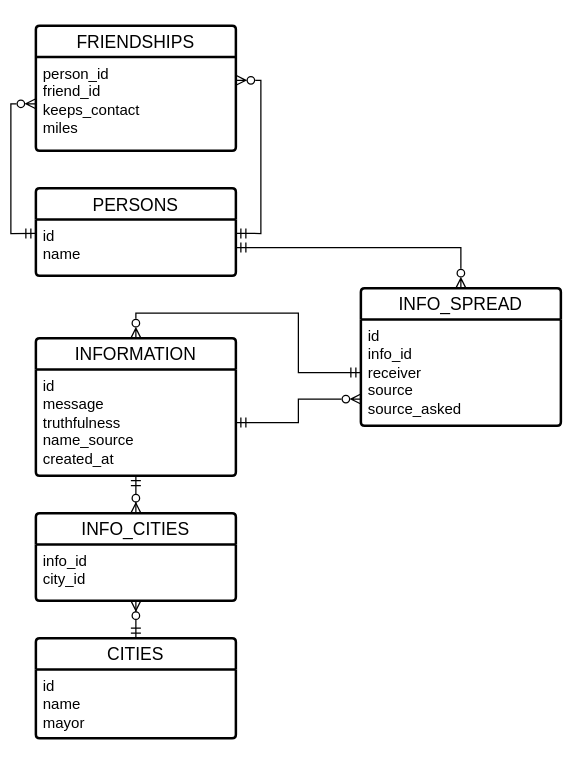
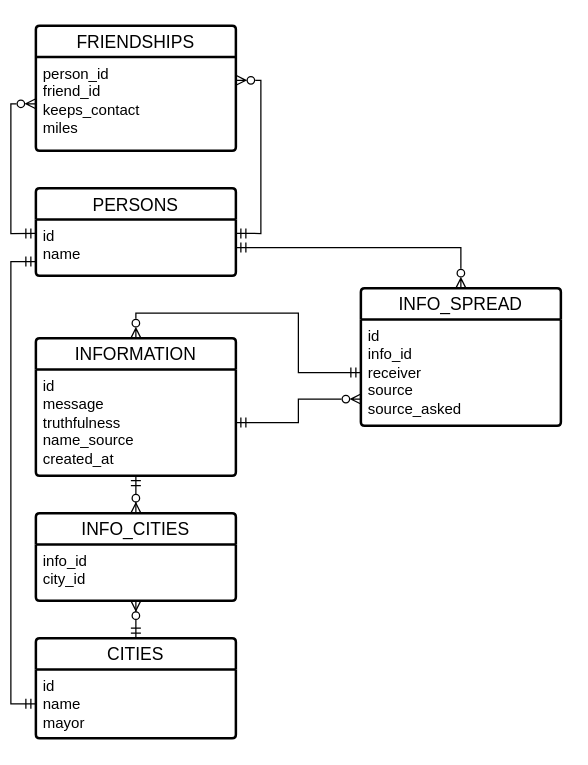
  <mxCell id="0" />
  <mxCell id="1" parent="0" />
  <mxCell id="2" value="&lt;p style=&quot;line-height: 100%;&quot;&gt;PERSONS&lt;/p&gt;" style="swimlane;childLayout=stackLayout;horizontal=1;startSize=25;horizontalStack=0;rounded=1;fontSize=14;fontStyle=0;strokeWidth=2;resizeParent=0;resizeLast=1;shadow=0;dashed=0;align=center;arcSize=4;whiteSpace=wrap;html=1;spacing=10;" parent="1" vertex="1"><mxGeometry x="20" y="150" width="160" height="70" as="geometry" /></mxCell>
  <mxCell id="3" value="&lt;div&gt;id&lt;/div&gt;&lt;div&gt;name&lt;/div&gt;" style="align=left;strokeColor=none;fillColor=none;spacingLeft=4;fontSize=12;verticalAlign=top;resizable=0;rotatable=0;part=1;html=1;" parent="2" vertex="1"><mxGeometry y="25" width="160" height="45" as="geometry" /></mxCell>
  <mxCell id="4" style="edgeStyle=orthogonalEdgeStyle;rounded=0;orthogonalLoop=1;jettySize=auto;html=1;exitX=0.5;exitY=1;exitDx=0;exitDy=0;" parent="2" source="3" target="3" edge="1"><mxGeometry relative="1" as="geometry" /></mxCell>
  <mxCell id="5" value="FRIENDSHIPS" style="swimlane;childLayout=stackLayout;horizontal=1;startSize=25;horizontalStack=0;rounded=1;fontSize=14;fontStyle=0;strokeWidth=2;resizeParent=0;resizeLast=1;shadow=0;dashed=0;align=center;arcSize=4;whiteSpace=wrap;html=1;" parent="1" vertex="1"><mxGeometry x="20" y="20" width="160" height="100" as="geometry" /></mxCell>
  <mxCell id="6" value="&lt;div&gt;person_id&lt;/div&gt;&lt;div&gt;friend_id&lt;/div&gt;&lt;div&gt;keeps_contact&lt;/div&gt;&lt;div&gt;miles&lt;br&gt;&lt;/div&gt;" style="align=left;strokeColor=none;fillColor=none;spacingLeft=4;fontSize=12;verticalAlign=top;resizable=0;rotatable=0;part=1;html=1;" parent="5" vertex="1"><mxGeometry y="25" width="160" height="75" as="geometry" /></mxCell>
  <mxCell id="7" style="edgeStyle=orthogonalEdgeStyle;rounded=0;orthogonalLoop=1;jettySize=auto;html=1;exitX=0.5;exitY=1;exitDx=0;exitDy=0;" parent="5" source="6" target="6" edge="1"><mxGeometry relative="1" as="geometry" /></mxCell>
  <mxCell id="8" style="edgeStyle=orthogonalEdgeStyle;rounded=0;orthogonalLoop=1;jettySize=auto;html=1;exitX=0.5;exitY=0;exitDx=0;exitDy=0;startArrow=ERzeroToMany;startFill=0;endArrow=ERmandOne;endFill=0;" parent="1" source="9" target="14" edge="1"><mxGeometry relative="1" as="geometry" /></mxCell>
  <mxCell id="9" value="INFORMATION" style="swimlane;childLayout=stackLayout;horizontal=1;startSize=25;horizontalStack=0;rounded=1;fontSize=14;fontStyle=0;strokeWidth=2;resizeParent=0;resizeLast=1;shadow=0;dashed=0;align=center;arcSize=4;whiteSpace=wrap;html=1;" parent="1" vertex="1"><mxGeometry x="20" y="270" width="160" height="110" as="geometry" /></mxCell>
  <mxCell id="10" value="&lt;div&gt;id&lt;/div&gt;&lt;div&gt;message&lt;/div&gt;&lt;div&gt;truthfulness&lt;/div&gt;&lt;div&gt;name_source&lt;/div&gt;&lt;div&gt;created_at&lt;br&gt;&lt;/div&gt;" style="align=left;strokeColor=none;fillColor=none;spacingLeft=4;fontSize=12;verticalAlign=top;resizable=0;rotatable=0;part=1;html=1;" parent="9" vertex="1"><mxGeometry y="25" width="160" height="85" as="geometry" /></mxCell>
  <mxCell id="11" style="edgeStyle=orthogonalEdgeStyle;rounded=0;orthogonalLoop=1;jettySize=auto;html=1;exitX=0.5;exitY=1;exitDx=0;exitDy=0;" parent="9" source="10" target="10" edge="1"><mxGeometry relative="1" as="geometry" /></mxCell>
  <mxCell id="12" style="edgeStyle=orthogonalEdgeStyle;rounded=0;orthogonalLoop=1;jettySize=auto;html=1;exitX=0.5;exitY=0;exitDx=0;exitDy=0;entryX=1;entryY=0.5;entryDx=0;entryDy=0;startArrow=ERzeroToMany;startFill=0;endArrow=ERmandOne;endFill=0;" parent="1" source="13" target="3" edge="1"><mxGeometry relative="1" as="geometry" /></mxCell>
  <mxCell id="13" value="INFO_SPREAD" style="swimlane;childLayout=stackLayout;horizontal=1;startSize=25;horizontalStack=0;rounded=1;fontSize=14;fontStyle=0;strokeWidth=2;resizeParent=0;resizeLast=1;shadow=0;dashed=0;align=center;arcSize=4;whiteSpace=wrap;html=1;" parent="1" vertex="1"><mxGeometry x="280" y="230" width="160" height="110" as="geometry" /></mxCell>
  <mxCell id="14" value="&lt;div&gt;id&lt;br&gt;&lt;/div&gt;&lt;div&gt;info_id&lt;/div&gt;&lt;div&gt;receiver&lt;/div&gt;&lt;div&gt;source&lt;/div&gt;&lt;div&gt;source_asked&lt;br&gt;&lt;/div&gt;" style="align=left;strokeColor=none;fillColor=none;spacingLeft=4;fontSize=12;verticalAlign=top;resizable=0;rotatable=0;part=1;html=1;" parent="13" vertex="1"><mxGeometry y="25" width="160" height="85" as="geometry" /></mxCell>
  <mxCell id="15" style="edgeStyle=orthogonalEdgeStyle;rounded=0;orthogonalLoop=1;jettySize=auto;html=1;exitX=0.5;exitY=1;exitDx=0;exitDy=0;" parent="13" source="14" target="14" edge="1"><mxGeometry relative="1" as="geometry" /></mxCell>
  <mxCell id="16" style="edgeStyle=orthogonalEdgeStyle;rounded=0;orthogonalLoop=1;jettySize=auto;html=1;exitX=0;exitY=0.5;exitDx=0;exitDy=0;entryX=0;entryY=0.25;entryDx=0;entryDy=0;startArrow=ERzeroToMany;startFill=0;endArrow=ERmandOne;endFill=0;" parent="1" source="6" target="3" edge="1"><mxGeometry relative="1" as="geometry" /></mxCell>
  <mxCell id="17" style="edgeStyle=orthogonalEdgeStyle;rounded=0;orthogonalLoop=1;jettySize=auto;html=1;exitX=1;exitY=0.25;exitDx=0;exitDy=0;entryX=1;entryY=0.25;entryDx=0;entryDy=0;startArrow=ERzeroToMany;startFill=0;endArrow=ERmandOne;endFill=0;" parent="1" source="6" target="3" edge="1"><mxGeometry relative="1" as="geometry" /></mxCell>
  <mxCell id="18" style="edgeStyle=orthogonalEdgeStyle;rounded=0;orthogonalLoop=1;jettySize=auto;html=1;exitX=0;exitY=0.75;exitDx=0;exitDy=0;entryX=1;entryY=0.5;entryDx=0;entryDy=0;startArrow=ERzeroToMany;startFill=0;endArrow=ERmandOne;endFill=0;" parent="1" source="14" target="10" edge="1"><mxGeometry relative="1" as="geometry" /></mxCell>
  <mxCell id="19" value="CITIES" style="swimlane;childLayout=stackLayout;horizontal=1;startSize=25;horizontalStack=0;rounded=1;fontSize=14;fontStyle=0;strokeWidth=2;resizeParent=0;resizeLast=1;shadow=0;dashed=0;align=center;arcSize=4;whiteSpace=wrap;html=1;" parent="1" vertex="1"><mxGeometry x="20" y="510" width="160" height="80" as="geometry" /></mxCell>
  <mxCell id="20" value="&lt;div&gt;id&lt;/div&gt;&lt;div&gt;name&lt;/div&gt;&lt;div&gt;mayor&lt;br&gt;&lt;/div&gt;" style="align=left;strokeColor=none;fillColor=none;spacingLeft=4;fontSize=12;verticalAlign=top;resizable=0;rotatable=0;part=1;html=1;" parent="19" vertex="1"><mxGeometry y="25" width="160" height="55" as="geometry" /></mxCell>
  <mxCell id="21" style="edgeStyle=orthogonalEdgeStyle;rounded=0;orthogonalLoop=1;jettySize=auto;html=1;exitX=0.5;exitY=1;exitDx=0;exitDy=0;" parent="19" source="20" target="20" edge="1"><mxGeometry relative="1" as="geometry" /></mxCell>
  <mxCell id="22" value="INFO_CITIES" style="swimlane;childLayout=stackLayout;horizontal=1;startSize=25;horizontalStack=0;rounded=1;fontSize=14;fontStyle=0;strokeWidth=2;resizeParent=0;resizeLast=1;shadow=0;dashed=0;align=center;arcSize=4;whiteSpace=wrap;html=1;" parent="1" vertex="1"><mxGeometry x="20" y="410" width="160" height="70" as="geometry" /></mxCell>
  <mxCell id="23" value="&lt;div&gt;info_id&lt;/div&gt;&lt;div&gt;city_id&lt;/div&gt;&lt;div&gt;&lt;br&gt;&lt;/div&gt;" style="align=left;strokeColor=none;fillColor=none;spacingLeft=4;fontSize=12;verticalAlign=top;resizable=0;rotatable=0;part=1;html=1;" parent="22" vertex="1"><mxGeometry y="25" width="160" height="45" as="geometry" /></mxCell>
  <mxCell id="24" style="edgeStyle=orthogonalEdgeStyle;rounded=0;orthogonalLoop=1;jettySize=auto;html=1;exitX=0.5;exitY=1;exitDx=0;exitDy=0;" parent="22" source="23" target="23" edge="1"><mxGeometry relative="1" as="geometry" /></mxCell>
  <mxCell id="25" value="" style="fontSize=12;html=1;endArrow=ERzeroToMany;startArrow=ERmandOne;rounded=0;entryX=0.5;entryY=0;entryDx=0;entryDy=0;exitX=0.5;exitY=0;exitDx=0;exitDy=0;" parent="1" source="22" target="22" edge="1"><mxGeometry width="100" height="100" relative="1" as="geometry"><mxPoint x="90" y="470" as="sourcePoint" /><mxPoint x="190" y="370" as="targetPoint" /></mxGeometry></mxCell>
  <mxCell id="26" value="" style="fontSize=12;html=1;endArrow=ERzeroToMany;startArrow=ERmandOne;rounded=0;entryX=0.5;entryY=0;entryDx=0;entryDy=0;exitX=0.5;exitY=1;exitDx=0;exitDy=0;" parent="1" source="10" target="22" edge="1"><mxGeometry width="100" height="100" relative="1" as="geometry"><mxPoint x="-40" y="490" as="sourcePoint" /><mxPoint x="60" y="390" as="targetPoint" /></mxGeometry></mxCell>
  <mxCell id="27" value="" style="fontSize=12;html=1;endArrow=ERzeroToMany;startArrow=ERmandOne;rounded=0;entryX=0.5;entryY=1;entryDx=0;entryDy=0;exitX=0.5;exitY=0;exitDx=0;exitDy=0;" parent="1" source="19" target="23" edge="1"><mxGeometry width="100" height="100" relative="1" as="geometry"><mxPoint x="-60" y="600" as="sourcePoint" /><mxPoint x="40" y="500" as="targetPoint" /></mxGeometry></mxCell>
+ <mxCell id="28" style="edgeStyle=orthogonalEdgeStyle;rounded=0;orthogonalLoop=1;jettySize=auto;html=1;exitX=0;exitY=0.5;exitDx=0;exitDy=0;entryX=0;entryY=0.75;entryDx=0;entryDy=0;startArrow=ERmandOne;startFill=0;endArrow=ERmandOne;endFill=0;" parent="1" source="20" target="3" edge="1"><mxGeometry relative="1" as="geometry" /></mxCell>
